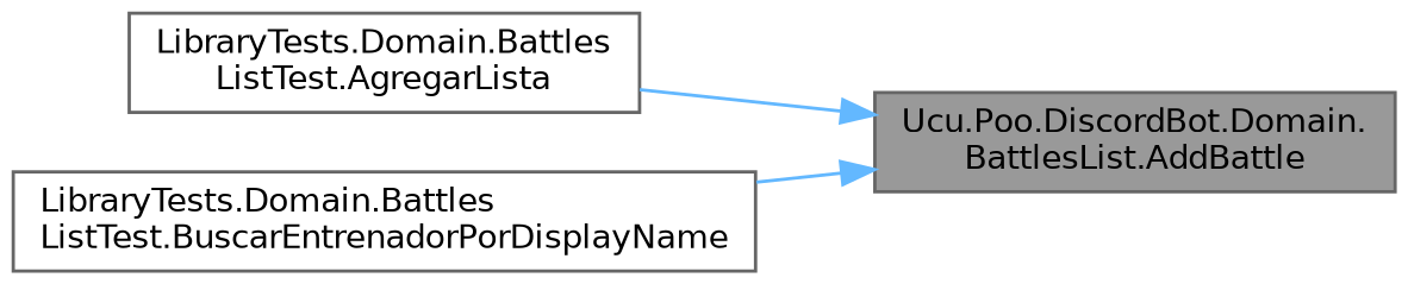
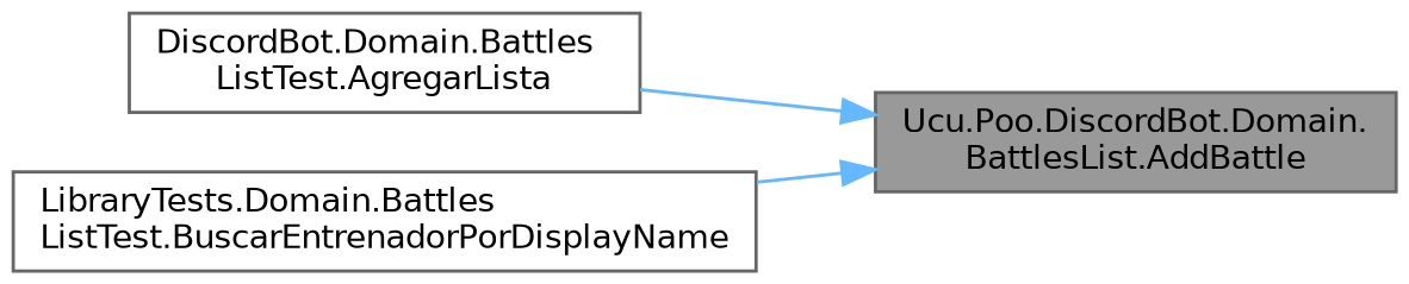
  digraph {
    rankdir=RL
    node [color=grey40 fillcolor=white fontname=Helvetica fontsize=10 shape=box style=filled]
    edge [color=steelblue1 dir=back fontname=Helvetica fontsize=10 labelfontname=Helvetica labelfontsize=10 style=solid]
    n1 [color=gray40 fillcolor=grey60 fontcolor=black height=0.2 label="Ucu.Poo.DiscordBot.Domain.\lBattlesList.AddBattle" width=0.4]
-   n2 [height=0.2 label="LibraryTests.Domain.Battles\lListTest.AgregarLista" width=0.4]
+   n2 [height=0.2 label="DiscordBot.Domain.Battles\lListTest.AgregarLista" width=0.4]
    n3 [height=0.2 label="LibraryTests.Domain.Battles\lListTest.BuscarEntrenadorPorDisplayName" width=0.4]
    n1 -> n2
    n1 -> n3
  }
